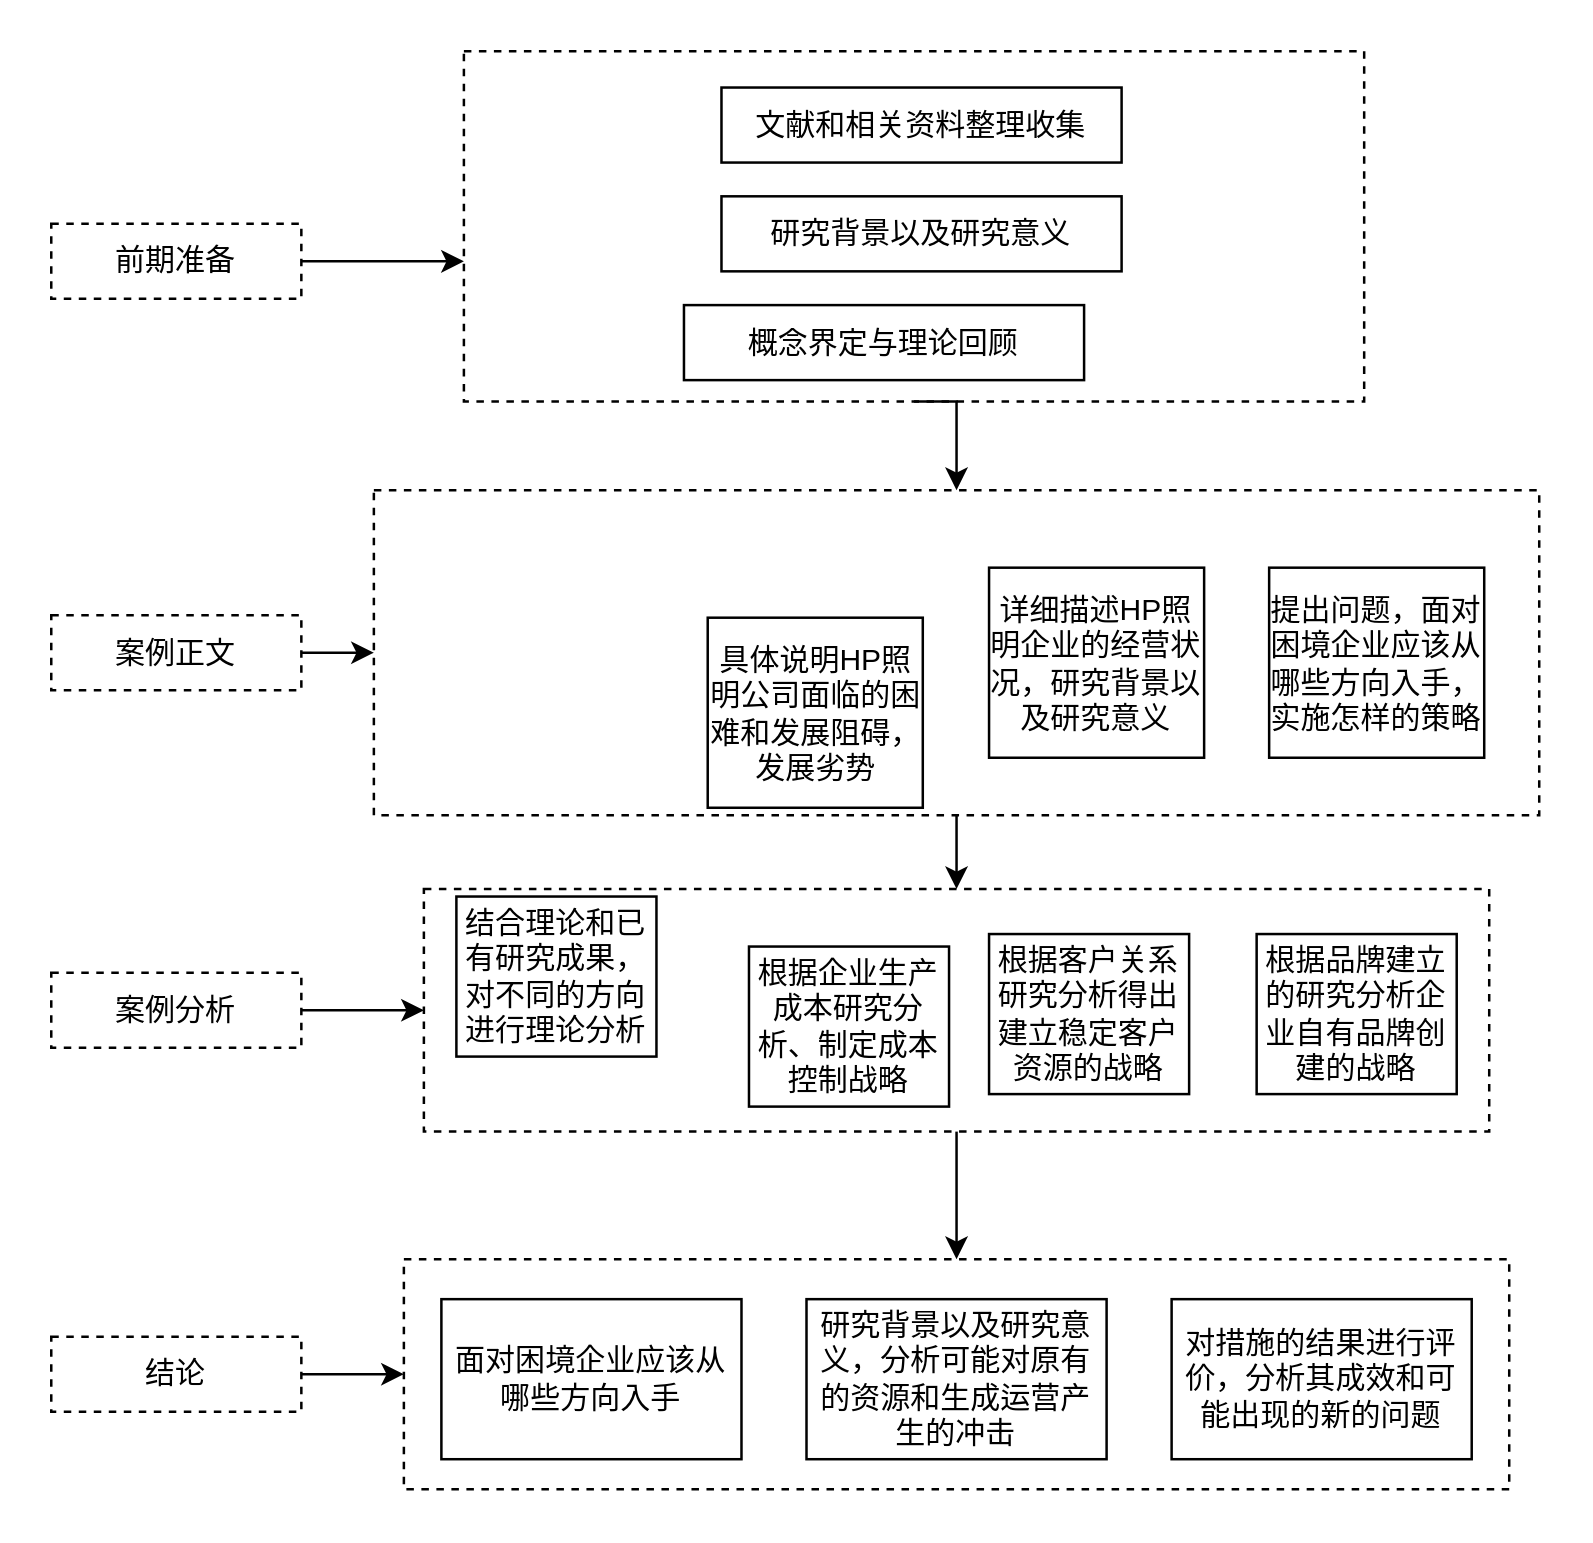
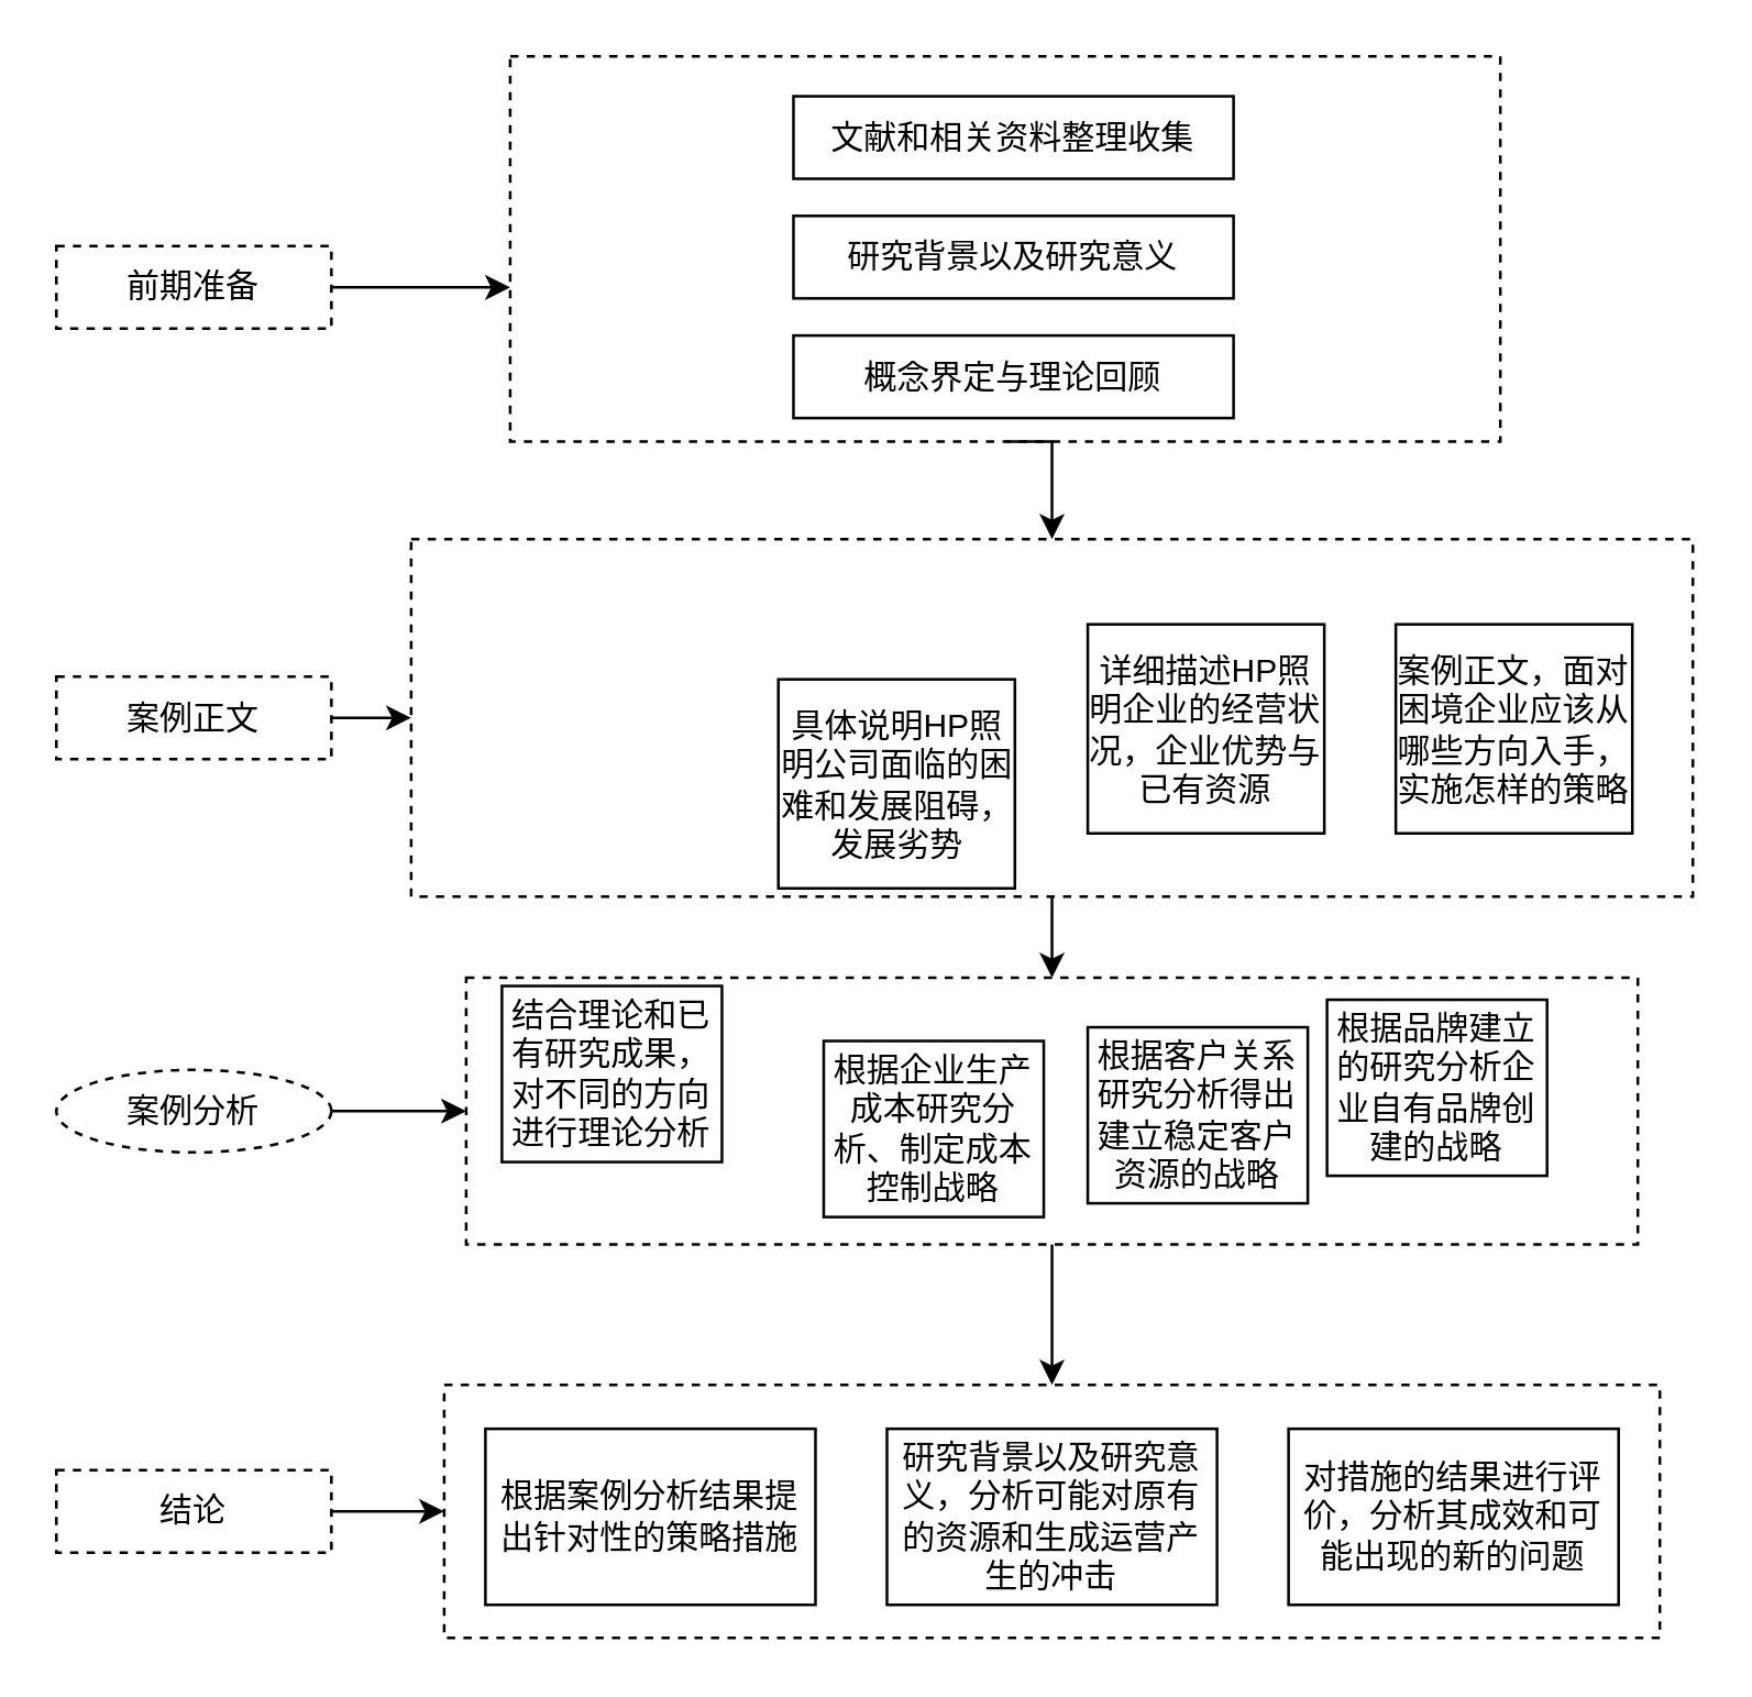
  <mxCell id="0" />
  <mxCell id="1" parent="0" />
  <mxCell id="2" value="" style="edgeStyle=orthogonalEdgeStyle;rounded=0;orthogonalLoop=1;jettySize=auto;html=1;" edge="1" parent="1" source="3" target="26"><mxGeometry relative="1" as="geometry" /></mxCell>
  <mxCell id="3" value="" style="rounded=0;whiteSpace=wrap;html=1;dashed=1;fillColor=none;fontFamily=Helvetica;" parent="1" vertex="1"><mxGeometry x="169" y="355" width="426" height="97" as="geometry" /></mxCell>
  <mxCell id="4" value="" style="rounded=0;whiteSpace=wrap;html=1;fontFamily=Helvetica;fillColor=none;dashed=1;" parent="1" vertex="1"><mxGeometry x="149" y="195.5" width="466" height="130" as="geometry" /></mxCell>
  <mxCell id="5" value="具体说明HP照明公司面临的困难和发展阻碍，发展劣势" style="rounded=0;whiteSpace=wrap;html=1;fontFamily=Helvetica;" parent="1" vertex="1"><mxGeometry x="282.5" y="246.5" width="86" height="76" as="geometry" /></mxCell>
  <mxCell id="6" value="结合理论和已有研究成果，对不同的方向进行理论分析" style="rounded=0;whiteSpace=wrap;html=1;fontFamily=Helvetica;" parent="1" vertex="1"><mxGeometry x="182" y="358" width="80" height="64" as="geometry" /></mxCell>
  <mxCell id="7" value="根据企业生产成本研究分析、制定成本控制战略" style="rounded=0;whiteSpace=wrap;html=1;fontFamily=Helvetica;" parent="1" vertex="1"><mxGeometry x="299" y="378" width="80" height="64" as="geometry" /></mxCell>
  <mxCell id="8" value="根据客户关系研究分析得出建立稳定客户资源的战略" style="rounded=0;whiteSpace=wrap;html=1;fontFamily=Helvetica;" parent="1" vertex="1"><mxGeometry x="395" y="373" width="80" height="64" as="geometry" /></mxCell>
- <mxCell id="9" value="根据品牌建立的研究分析企业自有品牌创建的战略" style="rounded=0;whiteSpace=wrap;html=1;fontFamily=Helvetica;" parent="1" vertex="1"><mxGeometry x="502" y="373" width="80" height="64" as="geometry" /></mxCell>
+ <mxCell id="9" value="根据品牌建立的研究分析企业自有品牌创建的战略" style="rounded=0;whiteSpace=wrap;html=1;fontFamily=Helvetica;" parent="1" vertex="1"><mxGeometry x="482" y="363" width="80" height="64" as="geometry" /></mxCell>
  <mxCell id="10" value="" style="edgeStyle=orthogonalEdgeStyle;rounded=0;orthogonalLoop=1;jettySize=auto;html=1;fontFamily=Helvetica;" parent="1" source="4" target="3" edge="1"><mxGeometry relative="1" as="geometry" /></mxCell>
  <mxCell id="11" value="文献和相关资料整理收集" style="rounded=0;whiteSpace=wrap;html=1;" parent="1" vertex="1"><mxGeometry x="288" y="34.5" width="160" height="30" as="geometry" /></mxCell>
  <mxCell id="12" value="研究背景以及研究意义" style="rounded=0;whiteSpace=wrap;html=1;" parent="1" vertex="1"><mxGeometry x="288" y="78" width="160" height="30" as="geometry" /></mxCell>
- <mxCell id="13" value="概念界定与理论回顾" style="rounded=0;whiteSpace=wrap;html=1;" parent="1" vertex="1"><mxGeometry x="273" y="121.5" width="160" height="30" as="geometry" /></mxCell>
+ <mxCell id="13" value="概念界定与理论回顾" style="rounded=0;whiteSpace=wrap;html=1;" parent="1" vertex="1"><mxGeometry x="288" y="121.5" width="160" height="30" as="geometry" /></mxCell>
  <mxCell id="14" style="edgeStyle=orthogonalEdgeStyle;rounded=0;orthogonalLoop=1;jettySize=auto;html=1;exitX=0.5;exitY=1;exitDx=0;exitDy=0;entryX=0.5;entryY=0;entryDx=0;entryDy=0;" parent="1" source="15" target="4" edge="1"><mxGeometry relative="1" as="geometry" /></mxCell>
  <mxCell id="15" value="" style="rounded=0;whiteSpace=wrap;html=1;fillColor=none;dashed=1;" parent="1" vertex="1"><mxGeometry x="185" y="20" width="360" height="140" as="geometry" /></mxCell>
  <mxCell id="16" value="" style="edgeStyle=orthogonalEdgeStyle;rounded=0;orthogonalLoop=1;jettySize=auto;html=1;" edge="1" parent="1" source="17" target="4"><mxGeometry relative="1" as="geometry" /></mxCell>
  <mxCell id="17" value="案例正文" style="rounded=0;whiteSpace=wrap;html=1;dashed=1;fillColor=none;" parent="1" vertex="1"><mxGeometry x="20" y="245.5" width="100" height="30" as="geometry" /></mxCell>
  <mxCell id="18" value="" style="edgeStyle=orthogonalEdgeStyle;rounded=0;orthogonalLoop=1;jettySize=auto;html=1;" parent="1" source="19" target="3" edge="1"><mxGeometry relative="1" as="geometry" /></mxCell>
- <mxCell id="19" value="案例分析" style="rounded=0;whiteSpace=wrap;html=1;dashed=1;fillColor=none;" parent="1" vertex="1"><mxGeometry x="20" y="388.5" width="100" height="30" as="geometry" /></mxCell>
+ <mxCell id="19" value="案例分析" style="ellipse;whiteSpace=wrap;html=1;dashed=1;fillColor=none;" parent="1" vertex="1"><mxGeometry x="20" y="388.5" width="100" height="30" as="geometry" /></mxCell>
  <mxCell id="20" value="" style="edgeStyle=orthogonalEdgeStyle;rounded=0;orthogonalLoop=1;jettySize=auto;html=1;" edge="1" parent="1" source="21" target="26"><mxGeometry relative="1" as="geometry" /></mxCell>
  <mxCell id="21" value="结论" style="rounded=0;whiteSpace=wrap;html=1;dashed=1;fillColor=none;" parent="1" vertex="1"><mxGeometry x="20" y="534" width="100" height="30" as="geometry" /></mxCell>
  <mxCell id="22" value="" style="edgeStyle=orthogonalEdgeStyle;rounded=0;orthogonalLoop=1;jettySize=auto;html=1;" edge="1" parent="1" source="23" target="15"><mxGeometry relative="1" as="geometry"><Array as="points"><mxPoint x="140" y="104" /><mxPoint x="140" y="104" /></Array></mxGeometry></mxCell>
  <mxCell id="23" value="前期准备" style="rounded=0;whiteSpace=wrap;html=1;dashed=1;fillColor=none;" vertex="1" parent="1"><mxGeometry x="20" y="89" width="100" height="30" as="geometry" /></mxCell>
- <mxCell id="24" value="详细描述HP照明企业的经营状况，研究背景以及研究意义" style="rounded=0;whiteSpace=wrap;html=1;fontFamily=Helvetica;" vertex="1" parent="1"><mxGeometry x="395" y="226.5" width="86" height="76" as="geometry" /></mxCell>
- <mxCell id="25" value="提出问题，面对困境企业应该从哪些方向入手，实施怎样的策略" style="rounded=0;whiteSpace=wrap;html=1;fontFamily=Helvetica;" vertex="1" parent="1"><mxGeometry x="507" y="226.5" width="86" height="76" as="geometry" /></mxCell>
+ <mxCell id="24" value="详细描述HP照明企业的经营状况，企业优势与已有资源" style="rounded=0;whiteSpace=wrap;html=1;fontFamily=Helvetica;" vertex="1" parent="1"><mxGeometry x="395" y="226.5" width="86" height="76" as="geometry" /></mxCell>
+ <mxCell id="25" value="案例正文，面对困境企业应该从哪些方向入手，实施怎样的策略" style="rounded=0;whiteSpace=wrap;html=1;fontFamily=Helvetica;" vertex="1" parent="1"><mxGeometry x="507" y="226.5" width="86" height="76" as="geometry" /></mxCell>
  <mxCell id="26" value="" style="rounded=0;whiteSpace=wrap;html=1;dashed=1;" vertex="1" parent="1"><mxGeometry x="161" y="503" width="442" height="92" as="geometry" /></mxCell>
- <mxCell id="27" value="面对困境企业应该从哪些方向入手" style="rounded=0;whiteSpace=wrap;html=1;" vertex="1" parent="1"><mxGeometry x="176" y="519" width="120" height="64" as="geometry" /></mxCell>
+ <mxCell id="27" value="根据案例分析结果提出针对性的策略措施" style="rounded=0;whiteSpace=wrap;html=1;" vertex="1" parent="1"><mxGeometry x="176" y="519" width="120" height="64" as="geometry" /></mxCell>
  <mxCell id="28" value="研究背景以及研究意义，分析可能对原有的资源和生成运营产生的冲击" style="rounded=0;whiteSpace=wrap;html=1;" vertex="1" parent="1"><mxGeometry x="322" y="519" width="120" height="64" as="geometry" /></mxCell>
  <mxCell id="29" value="对措施的结果进行评价，分析其成效和可能出现的新的问题" style="rounded=0;whiteSpace=wrap;html=1;" vertex="1" parent="1"><mxGeometry x="468" y="519" width="120" height="64" as="geometry" /></mxCell>
